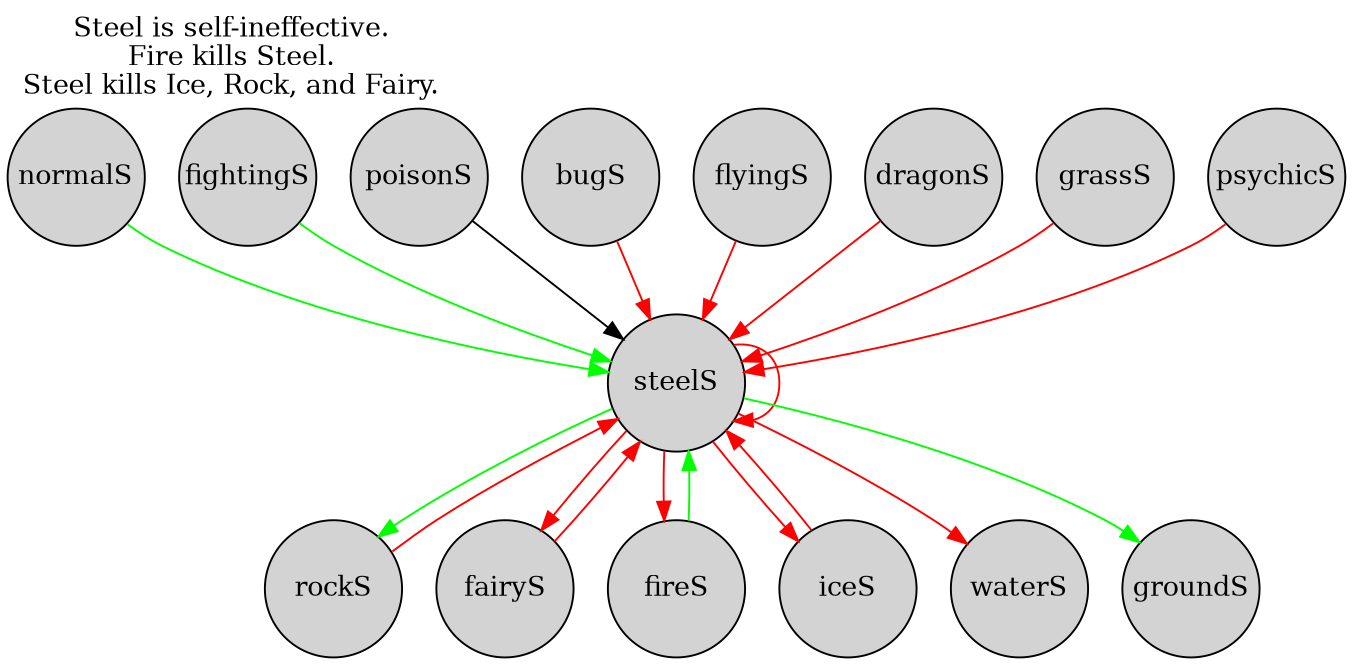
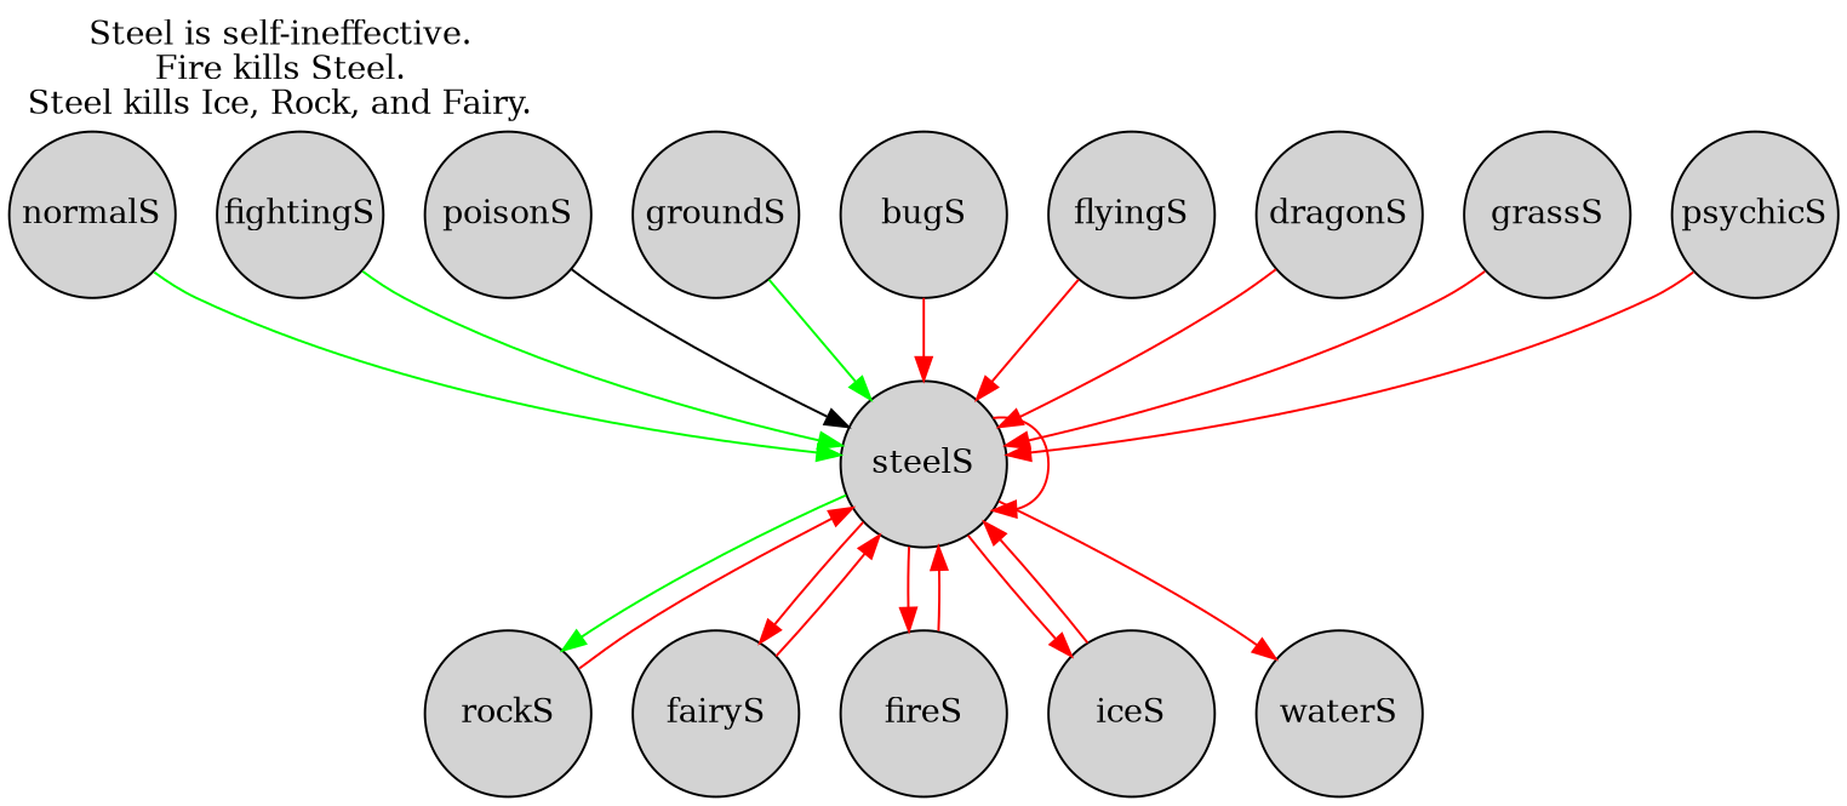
  digraph {
    label="Steel is self-ineffective.\nFire kills Steel.\nSteel kills Ice, Rock, and Fairy."
    labeljust=l
    labelloc=top
    node [fixedsize=true shape=circle style=filled]
    edge [color=red]
    steelS [height=1 width=1]
    rockS [height=1 width=1]
    fairyS [height=1 width=1]
    fireS [height=1 width=1]
    iceS [height=1 width=1]
    waterS [height=1 width=1]
    normalS [height=1 width=1]
    fightingS [height=1 width=1]
    poisonS [height=1 width=1]
    groundS [height=1 width=1]
    bugS [height=1 width=1]
    flyingS [height=1 width=1]
    dragonS [height=1 width=1]
    grassS [height=1 width=1]
    psychicS [height=1 width=1]
    steelS -> steelS
    steelS -> rockS [color=green]
    steelS -> fairyS
    steelS -> fireS
    steelS -> iceS
    steelS -> waterS
    rockS -> steelS
    fairyS -> steelS
-   fireS -> steelS [color=green]
+   fireS -> steelS
    iceS -> steelS
    normalS -> steelS [color=green]
    fightingS -> steelS [color=green]
    poisonS -> steelS [color=black]
-   steelS -> groundS [color=green]
+   groundS -> steelS [color=green]
    bugS -> steelS
    flyingS -> steelS
    dragonS -> steelS
    grassS -> steelS
    psychicS -> steelS
  }
